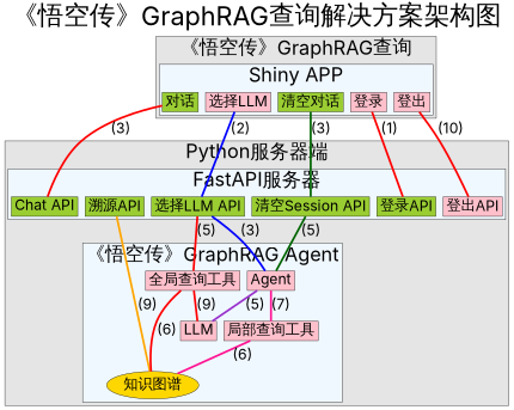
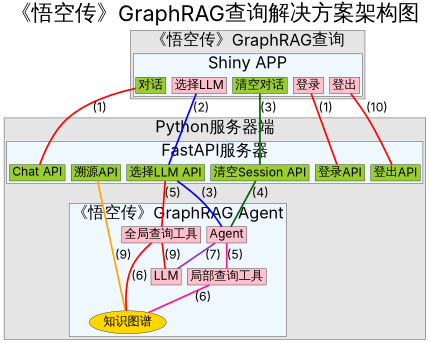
  graph {
    fontcolor=black
    fontname=Inter
    fontsize=64
    label="《悟空传》GraphRAG查询解决方案架构图"
    labelloc=t
    node [fillcolor=yellowgreen fontname=Inter fontsize=36 shape=squre style=filled]
    edge [color=red fontname=Inter fontsize=36 penwidth=5]
    "对话"
    "选择LLM" [fillcolor=pink]
    "清空对话"
    "登录" [fillcolor=pink]
    "登出" [fillcolor=pink]
    "Chat API"
    "溯源API"
    "登录API"
-   "登出API" [fillcolor=pink]
+   "登出API"
    "清空Session API"
    "选择LLM API"
    Agent [fillcolor=pink]
    LLM [fillcolor=pink]
    "全局查询工具" [fillcolor=pink]
    "局部查询工具" [fillcolor=pink]
    "知识图谱" [fillcolor=gold shape=oval]
    subgraph cluster_1 {
      fillcolor=gray90
      fontsize=48
      label="《悟空传》GraphRAG查询"
      style=filled
      subgraph cluster_2 {
        fillcolor=aliceblue
        fontsize=48
        label="Shiny APP"
        style=filled
        "对话"
        "选择LLM"
        "清空对话"
        "登录"
        "登出"
      }
    }
    subgraph cluster_3 {
      fillcolor=gray90
      fontsize=48
      label="Python服务器端"
      style=filled
      subgraph cluster_4 {
        fillcolor=aliceblue
        fontsize=48
        label="FastAPI服务器"
        style=filled
        "Chat API"
        "溯源API"
        "登录API"
        "登出API"
        "清空Session API"
        "选择LLM API"
      }
      subgraph cluster_5 {
        fillcolor=aliceblue
        fontsize=48
        label="《悟空传》GraphRAG Agent"
        style=filled
        Agent
        LLM
        "全局查询工具"
        "局部查询工具"
        "知识图谱"
      }
    }
-   "对话" -- "Chat API" [label="(3)"]
+   "对话" -- "Chat API" [label="(1)"]
    "选择LLM" -- "选择LLM API" [color=blue label="(2)"]
    "清空对话" -- "清空Session API" [color=darkgreen label="(3)"]
    "登录" -- "登录API" [label="(1)"]
    "登出" -- "登出API" [label="(10)"]
    "溯源API" -- "知识图谱" [color=orange label="(9)"]
-   "清空Session API" -- Agent [color=darkgreen label="(5)"]
+   "清空Session API" -- Agent [color=darkgreen label="(4)"]
    "选择LLM API" -- Agent [color=blue label="(3)"]
    "选择LLM API" -- "全局查询工具" [label="(5)"]
-   Agent -- LLM [color=darkorchid label="(5)"]
-   Agent -- "局部查询工具" [color=deeppink label="(7)"]
+   Agent -- LLM [color=darkorchid label="(7)"]
+   Agent -- "局部查询工具" [color=deeppink label="(5)"]
    "全局查询工具" -- LLM [label="(9)"]
    "全局查询工具" -- "知识图谱" [label="(6)"]
    "局部查询工具" -- "知识图谱" [color=deeppink label="(6)"]
  }
